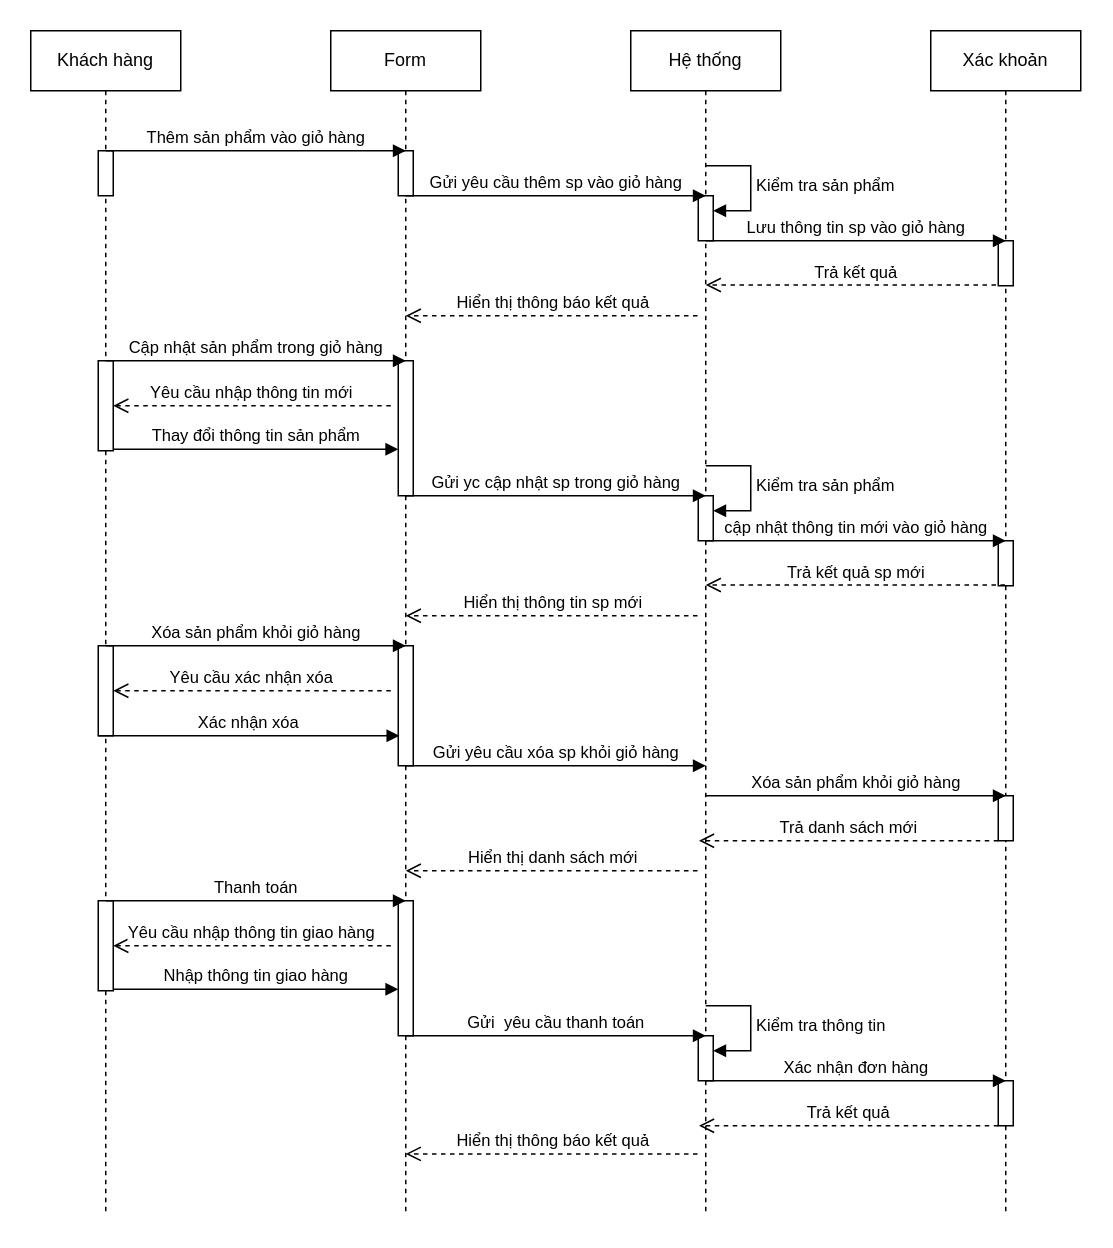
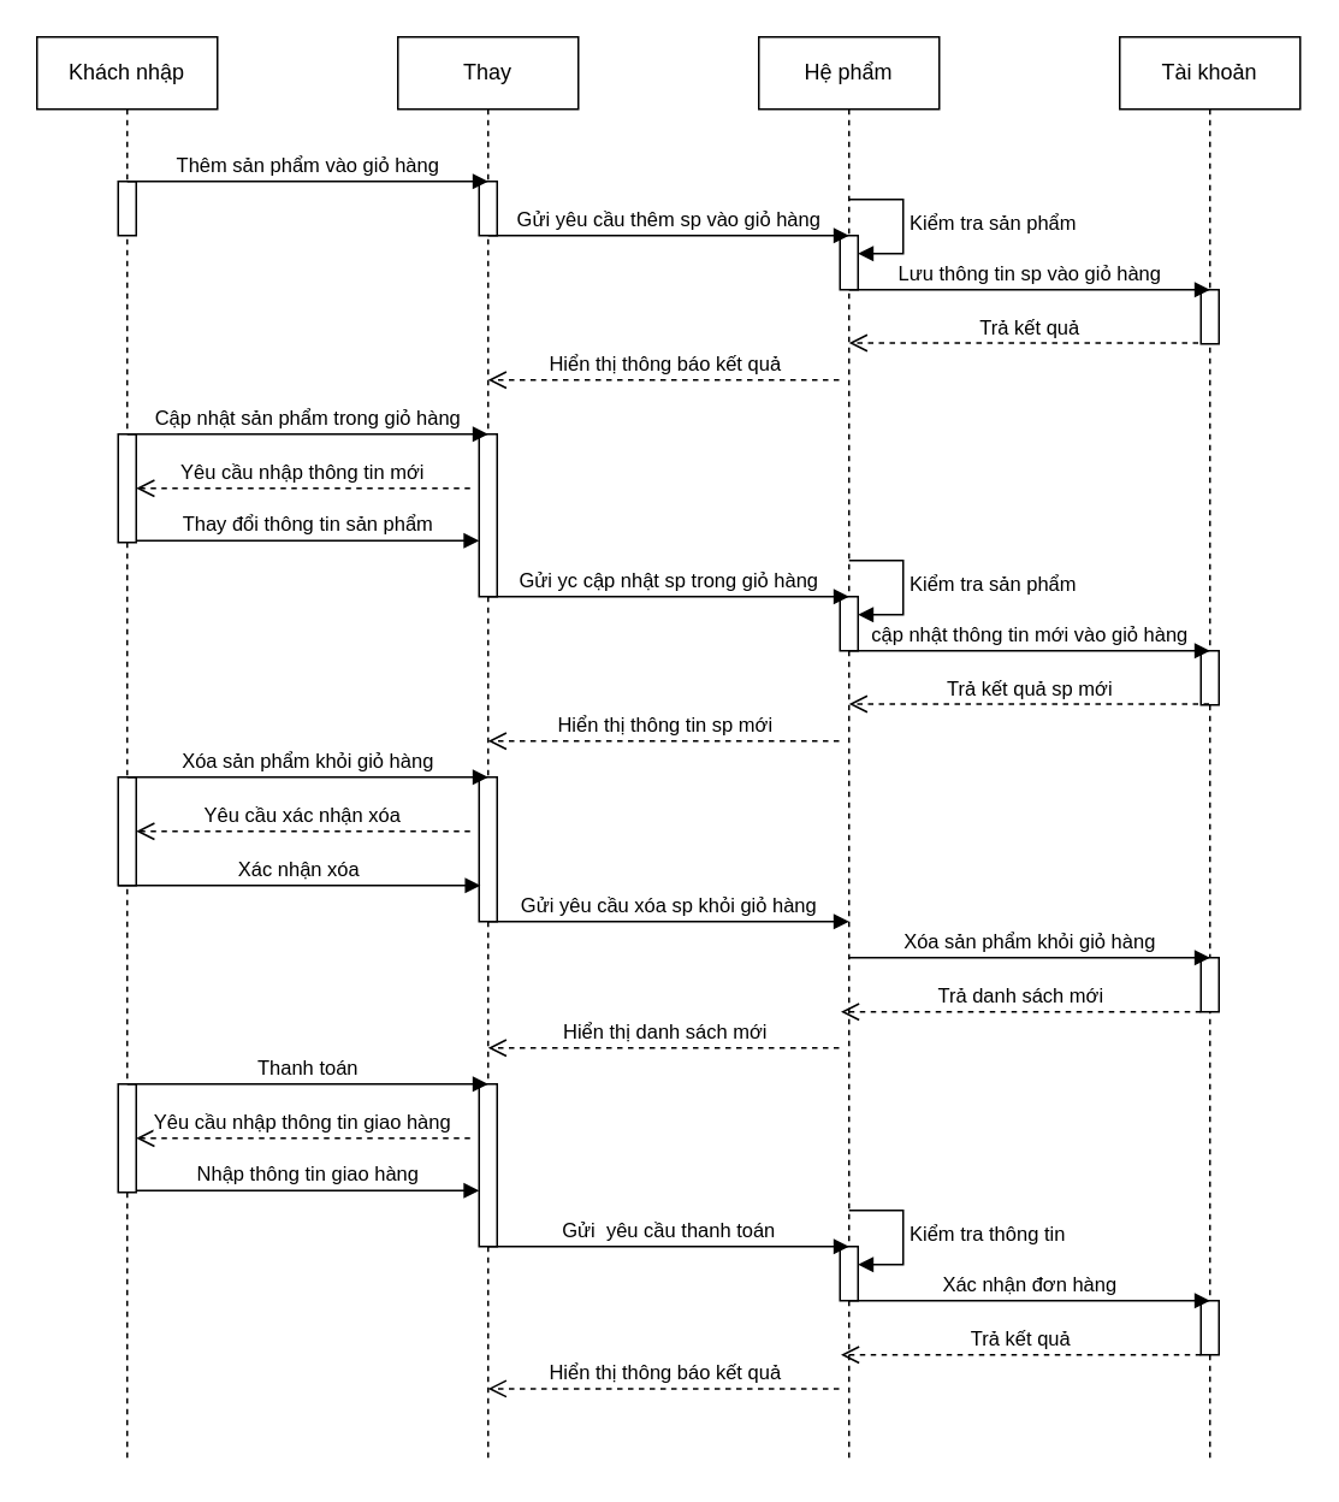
  <mxCell id="0" />
  <mxCell id="1" parent="0" />
- <mxCell id="2" value="Khách hàng" style="shape=umlLifeline;perimeter=lifelinePerimeter;whiteSpace=wrap;html=1;container=1;dropTarget=0;collapsible=0;recursiveResize=0;outlineConnect=0;portConstraint=eastwest;newEdgeStyle={&quot;curved&quot;:0,&quot;rounded&quot;:0};" vertex="1" parent="1"><mxGeometry x="20" y="20" width="100" height="790" as="geometry" /></mxCell>
+ <mxCell id="2" value="Khách nhập" style="shape=umlLifeline;perimeter=lifelinePerimeter;whiteSpace=wrap;html=1;container=1;dropTarget=0;collapsible=0;recursiveResize=0;outlineConnect=0;portConstraint=eastwest;newEdgeStyle={&quot;curved&quot;:0,&quot;rounded&quot;:0};" vertex="1" parent="1"><mxGeometry x="20" y="20" width="100" height="790" as="geometry" /></mxCell>
  <mxCell id="3" value="" style="html=1;points=[[0,0,0,0,5],[0,1,0,0,-5],[1,0,0,0,5],[1,1,0,0,-5]];perimeter=orthogonalPerimeter;outlineConnect=0;targetShapes=umlLifeline;portConstraint=eastwest;newEdgeStyle={&quot;curved&quot;:0,&quot;rounded&quot;:0};" vertex="1" parent="2"><mxGeometry x="45" y="80" width="10" height="30" as="geometry" /></mxCell>
  <mxCell id="4" value="" style="html=1;points=[[0,0,0,0,5],[0,1,0,0,-5],[1,0,0,0,5],[1,1,0,0,-5]];perimeter=orthogonalPerimeter;outlineConnect=0;targetShapes=umlLifeline;portConstraint=eastwest;newEdgeStyle={&quot;curved&quot;:0,&quot;rounded&quot;:0};" vertex="1" parent="2"><mxGeometry x="45" y="410" width="10" height="60" as="geometry" /></mxCell>
- <mxCell id="5" value="Form" style="shape=umlLifeline;perimeter=lifelinePerimeter;whiteSpace=wrap;html=1;container=1;dropTarget=0;collapsible=0;recursiveResize=0;outlineConnect=0;portConstraint=eastwest;newEdgeStyle={&quot;curved&quot;:0,&quot;rounded&quot;:0};" vertex="1" parent="1"><mxGeometry x="220" y="20" width="100" height="790" as="geometry" /></mxCell>
+ <mxCell id="5" value="Thay" style="shape=umlLifeline;perimeter=lifelinePerimeter;whiteSpace=wrap;html=1;container=1;dropTarget=0;collapsible=0;recursiveResize=0;outlineConnect=0;portConstraint=eastwest;newEdgeStyle={&quot;curved&quot;:0,&quot;rounded&quot;:0};" vertex="1" parent="1"><mxGeometry x="220" y="20" width="100" height="790" as="geometry" /></mxCell>
  <mxCell id="6" value="" style="html=1;points=[[0,0,0,0,5],[0,1,0,0,-5],[1,0,0,0,5],[1,1,0,0,-5]];perimeter=orthogonalPerimeter;outlineConnect=0;targetShapes=umlLifeline;portConstraint=eastwest;newEdgeStyle={&quot;curved&quot;:0,&quot;rounded&quot;:0};" vertex="1" parent="5"><mxGeometry x="45" y="80" width="10" height="30" as="geometry" /></mxCell>
  <mxCell id="7" value="" style="html=1;points=[[0,0,0,0,5],[0,1,0,0,-5],[1,0,0,0,5],[1,1,0,0,-5]];perimeter=orthogonalPerimeter;outlineConnect=0;targetShapes=umlLifeline;portConstraint=eastwest;newEdgeStyle={&quot;curved&quot;:0,&quot;rounded&quot;:0};" vertex="1" parent="5"><mxGeometry x="45" y="220" width="10" height="90" as="geometry" /></mxCell>
  <mxCell id="8" value="" style="html=1;points=[[0,0,0,0,5],[0,1,0,0,-5],[1,0,0,0,5],[1,1,0,0,-5]];perimeter=orthogonalPerimeter;outlineConnect=0;targetShapes=umlLifeline;portConstraint=eastwest;newEdgeStyle={&quot;curved&quot;:0,&quot;rounded&quot;:0};" vertex="1" parent="5"><mxGeometry x="45" y="410" width="10" height="80" as="geometry" /></mxCell>
  <mxCell id="9" value="" style="html=1;points=[[0,0,0,0,5],[0,1,0,0,-5],[1,0,0,0,5],[1,1,0,0,-5]];perimeter=orthogonalPerimeter;outlineConnect=0;targetShapes=umlLifeline;portConstraint=eastwest;newEdgeStyle={&quot;curved&quot;:0,&quot;rounded&quot;:0};" vertex="1" parent="5"><mxGeometry x="45" y="580" width="10" height="90" as="geometry" /></mxCell>
- <mxCell id="10" value="Hệ thống" style="shape=umlLifeline;perimeter=lifelinePerimeter;whiteSpace=wrap;html=1;container=1;dropTarget=0;collapsible=0;recursiveResize=0;outlineConnect=0;portConstraint=eastwest;newEdgeStyle={&quot;curved&quot;:0,&quot;rounded&quot;:0};" vertex="1" parent="1"><mxGeometry x="420" y="20" width="100" height="790" as="geometry" /></mxCell>
+ <mxCell id="10" value="Hệ phẩm" style="shape=umlLifeline;perimeter=lifelinePerimeter;whiteSpace=wrap;html=1;container=1;dropTarget=0;collapsible=0;recursiveResize=0;outlineConnect=0;portConstraint=eastwest;newEdgeStyle={&quot;curved&quot;:0,&quot;rounded&quot;:0};" vertex="1" parent="1"><mxGeometry x="420" y="20" width="100" height="790" as="geometry" /></mxCell>
  <mxCell id="11" value="" style="html=1;points=[[0,0,0,0,5],[0,1,0,0,-5],[1,0,0,0,5],[1,1,0,0,-5]];perimeter=orthogonalPerimeter;outlineConnect=0;targetShapes=umlLifeline;portConstraint=eastwest;newEdgeStyle={&quot;curved&quot;:0,&quot;rounded&quot;:0};" vertex="1" parent="10"><mxGeometry x="45" y="110" width="10" height="30" as="geometry" /></mxCell>
  <mxCell id="12" value="Kiểm tra sản phẩm" style="html=1;align=left;spacingLeft=2;endArrow=block;rounded=0;edgeStyle=orthogonalEdgeStyle;curved=0;rounded=0;" edge="1" target="11" parent="10"><mxGeometry relative="1" as="geometry"><mxPoint x="50" y="90" as="sourcePoint" /><Array as="points"><mxPoint x="80" y="120" /></Array></mxGeometry></mxCell>
  <mxCell id="13" value="" style="html=1;points=[[0,0,0,0,5],[0,1,0,0,-5],[1,0,0,0,5],[1,1,0,0,-5]];perimeter=orthogonalPerimeter;outlineConnect=0;targetShapes=umlLifeline;portConstraint=eastwest;newEdgeStyle={&quot;curved&quot;:0,&quot;rounded&quot;:0};" vertex="1" parent="10"><mxGeometry x="45" y="310" width="10" height="30" as="geometry" /></mxCell>
  <mxCell id="14" value="Kiểm tra sản phẩm" style="html=1;align=left;spacingLeft=2;endArrow=block;rounded=0;edgeStyle=orthogonalEdgeStyle;curved=0;rounded=0;" edge="1" target="13" parent="10"><mxGeometry relative="1" as="geometry"><mxPoint x="50" y="290" as="sourcePoint" /><Array as="points"><mxPoint x="80" y="320" /></Array></mxGeometry></mxCell>
  <mxCell id="15" value="" style="html=1;points=[[0,0,0,0,5],[0,1,0,0,-5],[1,0,0,0,5],[1,1,0,0,-5]];perimeter=orthogonalPerimeter;outlineConnect=0;targetShapes=umlLifeline;portConstraint=eastwest;newEdgeStyle={&quot;curved&quot;:0,&quot;rounded&quot;:0};" vertex="1" parent="10"><mxGeometry x="45" y="670" width="10" height="30" as="geometry" /></mxCell>
  <mxCell id="16" value="Kiểm tra thông tin" style="html=1;align=left;spacingLeft=2;endArrow=block;rounded=0;edgeStyle=orthogonalEdgeStyle;curved=0;rounded=0;" edge="1" target="15" parent="10"><mxGeometry relative="1" as="geometry"><mxPoint x="50" y="650" as="sourcePoint" /><Array as="points"><mxPoint x="80" y="680" /></Array></mxGeometry></mxCell>
  <mxCell id="17" value="Hiển thị thông báo kết quả" style="html=1;verticalAlign=bottom;endArrow=open;dashed=1;endSize=8;curved=0;rounded=0;" edge="1" parent="1"><mxGeometry relative="1" as="geometry"><mxPoint x="464.5" y="210" as="sourcePoint" /><mxPoint x="270" y="210" as="targetPoint" /><Array as="points" /></mxGeometry></mxCell>
  <mxCell id="18" value="Thêm sản phẩm vào giỏ hàng" style="html=1;verticalAlign=bottom;endArrow=block;curved=0;rounded=0;" edge="1" parent="1"><mxGeometry width="80" relative="1" as="geometry"><mxPoint x="70" y="100" as="sourcePoint" /><mxPoint x="270" y="100" as="targetPoint" /></mxGeometry></mxCell>
  <mxCell id="19" value="Trả kết quả" style="html=1;verticalAlign=bottom;endArrow=open;dashed=1;endSize=8;curved=0;rounded=0;" edge="1" parent="1"><mxGeometry relative="1" as="geometry"><mxPoint x="669.5" y="189.5" as="sourcePoint" /><mxPoint x="470" y="189.5" as="targetPoint" /><Array as="points"><mxPoint x="545" y="189.5" /></Array></mxGeometry></mxCell>
- <mxCell id="20" value="Xác khoản" style="shape=umlLifeline;perimeter=lifelinePerimeter;whiteSpace=wrap;html=1;container=1;dropTarget=0;collapsible=0;recursiveResize=0;outlineConnect=0;portConstraint=eastwest;newEdgeStyle={&quot;curved&quot;:0,&quot;rounded&quot;:0};" vertex="1" parent="1"><mxGeometry x="620" y="20" width="100" height="790" as="geometry" /></mxCell>
+ <mxCell id="20" value="Tài khoản" style="shape=umlLifeline;perimeter=lifelinePerimeter;whiteSpace=wrap;html=1;container=1;dropTarget=0;collapsible=0;recursiveResize=0;outlineConnect=0;portConstraint=eastwest;newEdgeStyle={&quot;curved&quot;:0,&quot;rounded&quot;:0};" vertex="1" parent="1"><mxGeometry x="620" y="20" width="100" height="790" as="geometry" /></mxCell>
  <mxCell id="21" value="" style="html=1;points=[[0,0,0,0,5],[0,1,0,0,-5],[1,0,0,0,5],[1,1,0,0,-5]];perimeter=orthogonalPerimeter;outlineConnect=0;targetShapes=umlLifeline;portConstraint=eastwest;newEdgeStyle={&quot;curved&quot;:0,&quot;rounded&quot;:0};" vertex="1" parent="20"><mxGeometry x="45" y="140" width="10" height="30" as="geometry" /></mxCell>
  <mxCell id="22" value="" style="html=1;points=[[0,0,0,0,5],[0,1,0,0,-5],[1,0,0,0,5],[1,1,0,0,-5]];perimeter=orthogonalPerimeter;outlineConnect=0;targetShapes=umlLifeline;portConstraint=eastwest;newEdgeStyle={&quot;curved&quot;:0,&quot;rounded&quot;:0};" vertex="1" parent="20"><mxGeometry x="45" y="340" width="10" height="30" as="geometry" /></mxCell>
  <mxCell id="23" value="cập nhật thông tin mới vào giỏ hàng" style="html=1;verticalAlign=bottom;endArrow=block;curved=0;rounded=0;" edge="1" parent="20"><mxGeometry width="80" relative="1" as="geometry"><mxPoint x="-150" y="340" as="sourcePoint" /><mxPoint x="50" y="340" as="targetPoint" /></mxGeometry></mxCell>
  <mxCell id="24" value="Trả kết quả sp mới" style="html=1;verticalAlign=bottom;endArrow=open;dashed=1;endSize=8;curved=0;rounded=0;" edge="1" parent="20"><mxGeometry relative="1" as="geometry"><mxPoint x="49.5" y="369.5" as="sourcePoint" /><mxPoint x="-150" y="369.5" as="targetPoint" /><Array as="points"><mxPoint x="-75" y="369.5" /></Array></mxGeometry></mxCell>
  <mxCell id="25" value="" style="html=1;points=[[0,0,0,0,5],[0,1,0,0,-5],[1,0,0,0,5],[1,1,0,0,-5]];perimeter=orthogonalPerimeter;outlineConnect=0;targetShapes=umlLifeline;portConstraint=eastwest;newEdgeStyle={&quot;curved&quot;:0,&quot;rounded&quot;:0};" vertex="1" parent="20"><mxGeometry x="45" y="510" width="10" height="30" as="geometry" /></mxCell>
  <mxCell id="26" value="" style="html=1;points=[[0,0,0,0,5],[0,1,0,0,-5],[1,0,0,0,5],[1,1,0,0,-5]];perimeter=orthogonalPerimeter;outlineConnect=0;targetShapes=umlLifeline;portConstraint=eastwest;newEdgeStyle={&quot;curved&quot;:0,&quot;rounded&quot;:0};" vertex="1" parent="20"><mxGeometry x="45" y="700" width="10" height="30" as="geometry" /></mxCell>
  <mxCell id="27" value="Gửi yêu cầu thêm sp vào giỏ hàng" style="html=1;verticalAlign=bottom;endArrow=block;curved=0;rounded=0;" edge="1" parent="1"><mxGeometry width="80" relative="1" as="geometry"><mxPoint x="270" y="130" as="sourcePoint" /><mxPoint x="470" y="130" as="targetPoint" /></mxGeometry></mxCell>
  <mxCell id="28" value="Lưu thông tin sp vào giỏ hàng" style="html=1;verticalAlign=bottom;endArrow=block;curved=0;rounded=0;" edge="1" parent="1"><mxGeometry width="80" relative="1" as="geometry"><mxPoint x="470" y="160" as="sourcePoint" /><mxPoint x="670" y="160" as="targetPoint" /></mxGeometry></mxCell>
  <mxCell id="29" value="" style="html=1;points=[[0,0,0,0,5],[0,1,0,0,-5],[1,0,0,0,5],[1,1,0,0,-5]];perimeter=orthogonalPerimeter;outlineConnect=0;targetShapes=umlLifeline;portConstraint=eastwest;newEdgeStyle={&quot;curved&quot;:0,&quot;rounded&quot;:0};" vertex="1" parent="1"><mxGeometry x="65" y="240" width="10" height="60" as="geometry" /></mxCell>
  <mxCell id="30" value="Cập nhật sản phẩm trong giỏ hàng" style="html=1;verticalAlign=bottom;endArrow=block;curved=0;rounded=0;" edge="1" parent="1"><mxGeometry width="80" relative="1" as="geometry"><mxPoint x="70" y="240" as="sourcePoint" /><mxPoint x="270" y="240" as="targetPoint" /></mxGeometry></mxCell>
  <mxCell id="31" value="Yêu cầu nhập thông tin mới" style="html=1;verticalAlign=bottom;endArrow=open;dashed=1;endSize=8;curved=0;rounded=0;" edge="1" parent="1"><mxGeometry relative="1" as="geometry"><mxPoint x="260" y="270" as="sourcePoint" /><mxPoint x="75" y="270" as="targetPoint" /><Array as="points" /></mxGeometry></mxCell>
  <mxCell id="32" value="Thay đổi thông tin sản phẩm" style="html=1;verticalAlign=bottom;endArrow=block;curved=0;rounded=0;" edge="1" parent="1" target="7"><mxGeometry width="80" relative="1" as="geometry"><mxPoint x="75" y="299" as="sourcePoint" /><mxPoint x="260" y="299" as="targetPoint" /></mxGeometry></mxCell>
  <mxCell id="33" value="Gửi yc cập nhật sp trong giỏ hàng" style="html=1;verticalAlign=bottom;endArrow=block;curved=0;rounded=0;" edge="1" parent="1"><mxGeometry width="80" relative="1" as="geometry"><mxPoint x="270" y="330" as="sourcePoint" /><mxPoint x="470" y="330" as="targetPoint" /></mxGeometry></mxCell>
  <mxCell id="34" value="Hiển thị thông tin sp mới" style="html=1;verticalAlign=bottom;endArrow=open;dashed=1;endSize=8;curved=0;rounded=0;" edge="1" parent="1"><mxGeometry relative="1" as="geometry"><mxPoint x="464.5" y="410" as="sourcePoint" /><mxPoint x="270" y="410" as="targetPoint" /><Array as="points" /></mxGeometry></mxCell>
  <mxCell id="35" value="Xóa sản phẩm khỏi giỏ hàng" style="html=1;verticalAlign=bottom;endArrow=block;curved=0;rounded=0;" edge="1" parent="1"><mxGeometry width="80" relative="1" as="geometry"><mxPoint x="70" y="430" as="sourcePoint" /><mxPoint x="270" y="430" as="targetPoint" /></mxGeometry></mxCell>
  <mxCell id="36" value="Gửi yêu cầu xóa sp khỏi giỏ hàng" style="html=1;verticalAlign=bottom;endArrow=block;curved=0;rounded=0;" edge="1" parent="1"><mxGeometry width="80" relative="1" as="geometry"><mxPoint x="270" y="510" as="sourcePoint" /><mxPoint x="470" y="510" as="targetPoint" /></mxGeometry></mxCell>
  <mxCell id="37" value="Yêu cầu xác nhận xóa" style="html=1;verticalAlign=bottom;endArrow=open;dashed=1;endSize=8;curved=0;rounded=0;" edge="1" parent="1"><mxGeometry relative="1" as="geometry"><mxPoint x="260" y="460" as="sourcePoint" /><mxPoint x="75" y="460" as="targetPoint" /><Array as="points" /></mxGeometry></mxCell>
  <mxCell id="38" value="Xác nhận xóa" style="html=1;verticalAlign=bottom;endArrow=block;curved=0;rounded=0;" edge="1" parent="1"><mxGeometry width="80" relative="1" as="geometry"><mxPoint x="65" y="490" as="sourcePoint" /><mxPoint x="265.75" y="490" as="targetPoint" /></mxGeometry></mxCell>
  <mxCell id="39" value="Xóa sản phẩm khỏi giỏ hàng" style="html=1;verticalAlign=bottom;endArrow=block;curved=0;rounded=0;" edge="1" parent="1"><mxGeometry width="80" relative="1" as="geometry"><mxPoint x="470" y="530" as="sourcePoint" /><mxPoint x="670" y="530" as="targetPoint" /></mxGeometry></mxCell>
  <mxCell id="40" value="Trả danh sách mới" style="html=1;verticalAlign=bottom;endArrow=open;dashed=1;endSize=8;curved=0;rounded=0;" edge="1" parent="1"><mxGeometry relative="1" as="geometry"><mxPoint x="665" y="560" as="sourcePoint" /><mxPoint x="465.5" y="560" as="targetPoint" /><Array as="points"><mxPoint x="540.5" y="560" /></Array></mxGeometry></mxCell>
  <mxCell id="41" value="Hiển thị danh sách mới" style="html=1;verticalAlign=bottom;endArrow=open;dashed=1;endSize=8;curved=0;rounded=0;" edge="1" parent="1"><mxGeometry relative="1" as="geometry"><mxPoint x="464.5" y="580" as="sourcePoint" /><mxPoint x="270" y="580" as="targetPoint" /><Array as="points" /></mxGeometry></mxCell>
  <mxCell id="42" value="" style="html=1;points=[[0,0,0,0,5],[0,1,0,0,-5],[1,0,0,0,5],[1,1,0,0,-5]];perimeter=orthogonalPerimeter;outlineConnect=0;targetShapes=umlLifeline;portConstraint=eastwest;newEdgeStyle={&quot;curved&quot;:0,&quot;rounded&quot;:0};" vertex="1" parent="1"><mxGeometry x="65" y="600" width="10" height="60" as="geometry" /></mxCell>
  <mxCell id="43" value="Thanh toán" style="html=1;verticalAlign=bottom;endArrow=block;curved=0;rounded=0;" edge="1" parent="1"><mxGeometry width="80" relative="1" as="geometry"><mxPoint x="70" y="600" as="sourcePoint" /><mxPoint x="270" y="600" as="targetPoint" /></mxGeometry></mxCell>
  <mxCell id="44" value="Yêu cầu nhập thông tin giao hàng" style="html=1;verticalAlign=bottom;endArrow=open;dashed=1;endSize=8;curved=0;rounded=0;" edge="1" parent="1"><mxGeometry relative="1" as="geometry"><mxPoint x="260" y="630" as="sourcePoint" /><mxPoint x="75" y="630" as="targetPoint" /><Array as="points" /></mxGeometry></mxCell>
  <mxCell id="45" value="Nhập thông tin giao hàng" style="html=1;verticalAlign=bottom;endArrow=block;curved=0;rounded=0;" edge="1" parent="1"><mxGeometry width="80" relative="1" as="geometry"><mxPoint x="75" y="659" as="sourcePoint" /><mxPoint x="265" y="659" as="targetPoint" /></mxGeometry></mxCell>
  <mxCell id="46" value="Gửi&amp;nbsp; yêu cầu thanh toán" style="html=1;verticalAlign=bottom;endArrow=block;curved=0;rounded=0;" edge="1" parent="1"><mxGeometry width="80" relative="1" as="geometry"><mxPoint x="270" y="690" as="sourcePoint" /><mxPoint x="470" y="690" as="targetPoint" /></mxGeometry></mxCell>
  <mxCell id="47" value="Xác nhận đơn hàng" style="html=1;verticalAlign=bottom;endArrow=block;curved=0;rounded=0;" edge="1" parent="1"><mxGeometry width="80" relative="1" as="geometry"><mxPoint x="470" y="720" as="sourcePoint" /><mxPoint x="670" y="720" as="targetPoint" /></mxGeometry></mxCell>
  <mxCell id="48" value="Trả kết quả" style="html=1;verticalAlign=bottom;endArrow=open;dashed=1;endSize=8;curved=0;rounded=0;" edge="1" parent="1"><mxGeometry relative="1" as="geometry"><mxPoint x="665" y="750" as="sourcePoint" /><mxPoint x="465.5" y="750" as="targetPoint" /><Array as="points"><mxPoint x="540.5" y="750" /></Array></mxGeometry></mxCell>
  <mxCell id="49" value="Hiển thị thông báo kết quả" style="html=1;verticalAlign=bottom;endArrow=open;dashed=1;endSize=8;curved=0;rounded=0;" edge="1" parent="1"><mxGeometry relative="1" as="geometry"><mxPoint x="464.5" y="768.75" as="sourcePoint" /><mxPoint x="270" y="768.75" as="targetPoint" /><Array as="points" /></mxGeometry></mxCell>
